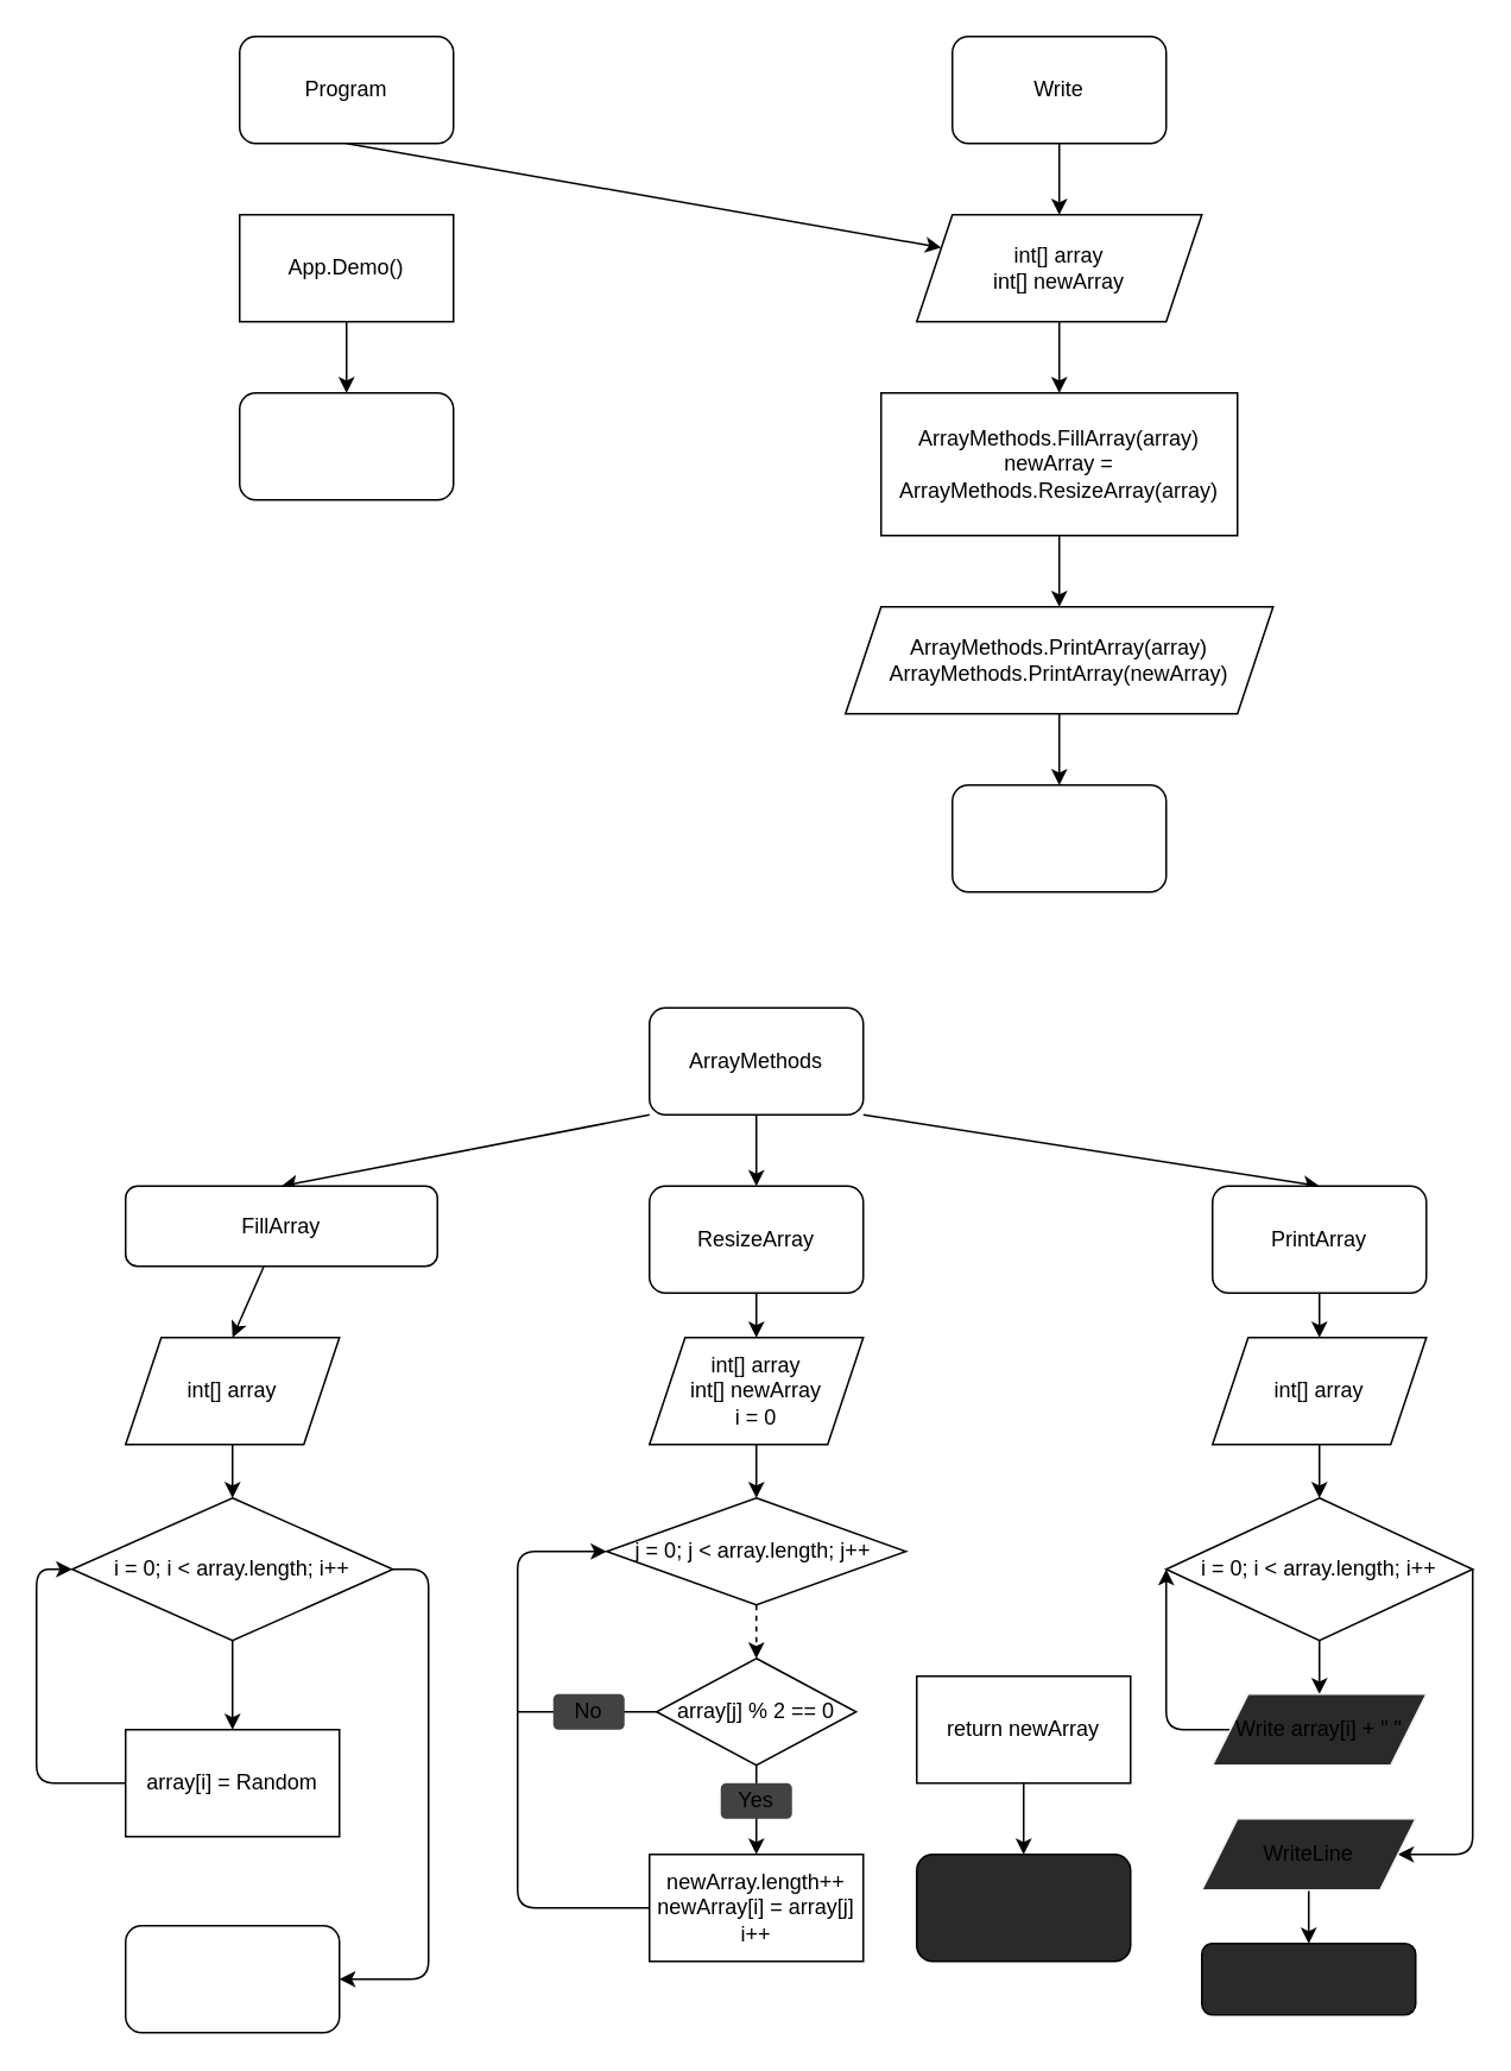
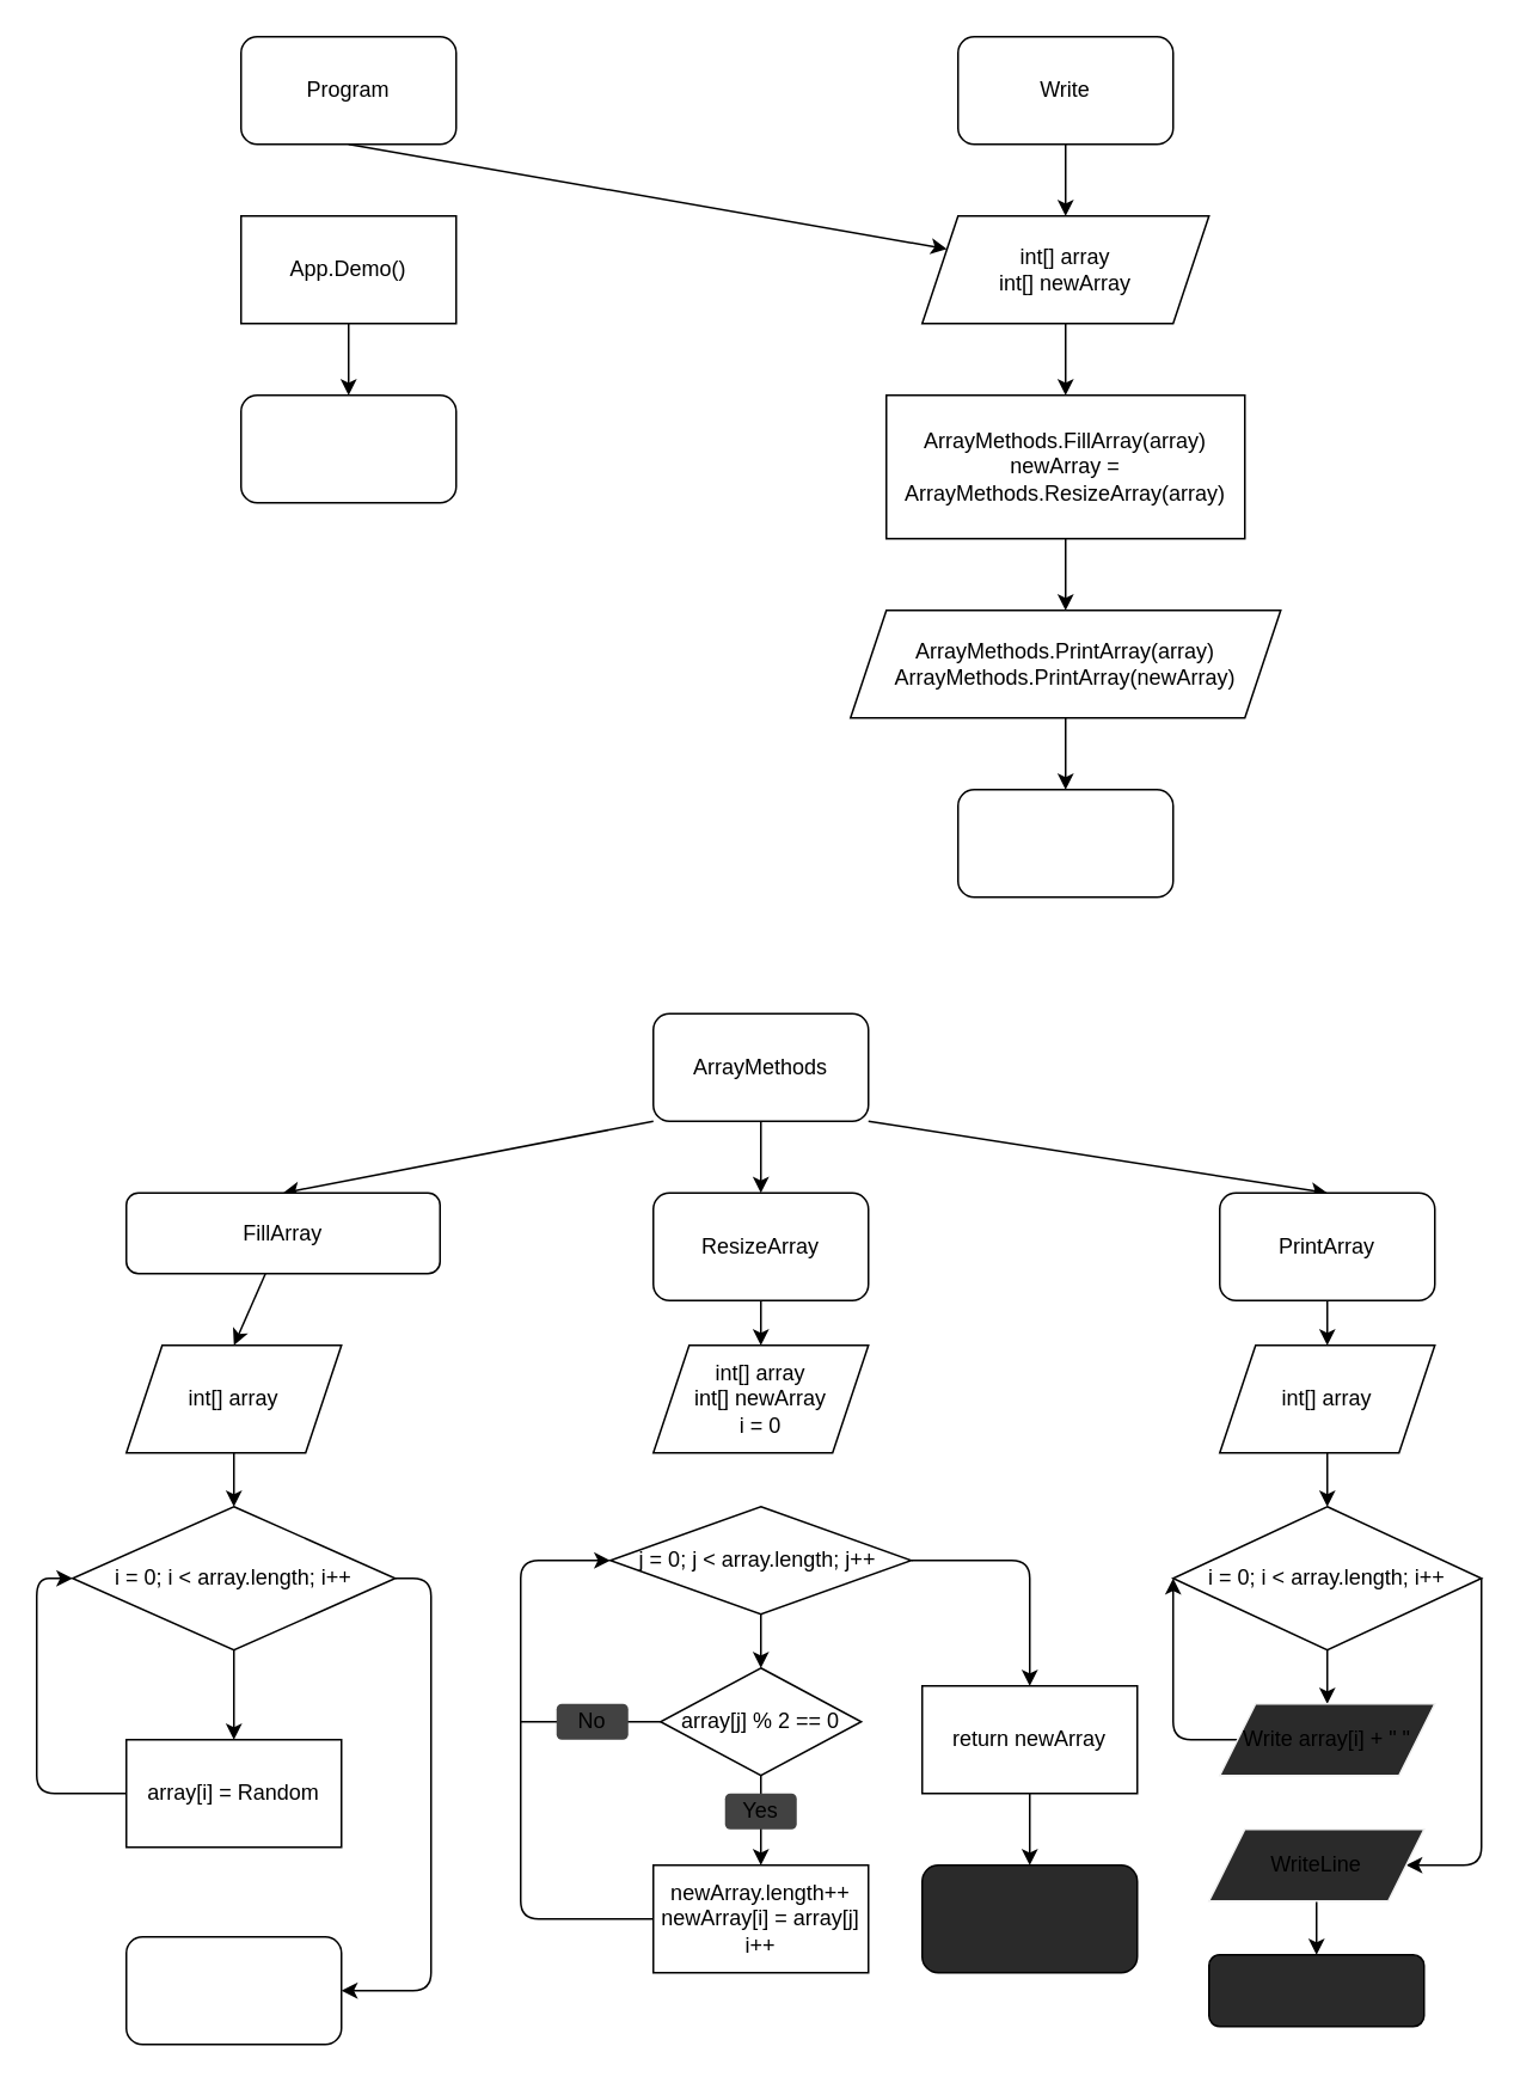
  <mxCell id="0" />
  <mxCell id="1" parent="0" />
  <mxCell id="2" style="edgeStyle=none;html=1;exitX=0.5;exitY=1;exitDx=0;exitDy=0;" edge="1" parent="1" source="3" target="10"><mxGeometry relative="1" as="geometry" /></mxCell>
  <mxCell id="3" value="Program" style="rounded=1;whiteSpace=wrap;html=1;" vertex="1" parent="1"><mxGeometry x="134" y="20" width="120" height="60" as="geometry" /></mxCell>
  <mxCell id="4" value="" style="edgeStyle=none;html=1;" edge="1" parent="1" source="5" target="6"><mxGeometry relative="1" as="geometry" /></mxCell>
  <mxCell id="5" value="App.Demo()" style="rounded=0;whiteSpace=wrap;html=1;" vertex="1" parent="1"><mxGeometry x="134" y="120" width="120" height="60" as="geometry" /></mxCell>
  <mxCell id="6" value="" style="rounded=1;whiteSpace=wrap;html=1;" vertex="1" parent="1"><mxGeometry x="134" y="220" width="120" height="60" as="geometry" /></mxCell>
  <mxCell id="7" value="" style="edgeStyle=none;html=1;" edge="1" parent="1" source="8"><mxGeometry relative="1" as="geometry"><mxPoint x="594" y="120" as="targetPoint" /></mxGeometry></mxCell>
  <mxCell id="8" value="Write" style="rounded=1;whiteSpace=wrap;html=1;" vertex="1" parent="1"><mxGeometry x="534" y="20" width="120" height="60" as="geometry" /></mxCell>
  <mxCell id="9" value="" style="edgeStyle=none;html=1;" edge="1" parent="1" source="10" target="12"><mxGeometry relative="1" as="geometry" /></mxCell>
  <mxCell id="10" value="&lt;font style=&quot;font-size: 12px&quot;&gt;int[] array&lt;br&gt;int[] newArray&lt;br&gt;&lt;/font&gt;" style="shape=parallelogram;perimeter=parallelogramPerimeter;whiteSpace=wrap;html=1;fixedSize=1;" vertex="1" parent="1"><mxGeometry x="514" y="120" width="160" height="60" as="geometry" /></mxCell>
  <mxCell id="11" value="" style="edgeStyle=none;html=1;" edge="1" parent="1" source="12" target="14"><mxGeometry relative="1" as="geometry" /></mxCell>
  <mxCell id="12" value="ArrayMethods.FillArray(array)&lt;br&gt;newArray = ArrayMethods.ResizeArray(array)" style="rounded=0;whiteSpace=wrap;html=1;align=center;" vertex="1" parent="1"><mxGeometry x="494" y="220" width="200" height="80" as="geometry" /></mxCell>
  <mxCell id="13" value="" style="edgeStyle=none;html=1;" edge="1" parent="1" source="14" target="15"><mxGeometry relative="1" as="geometry" /></mxCell>
  <mxCell id="14" value="&lt;font style=&quot;font-size: 12px&quot;&gt;ArrayMethods.PrintArray(array)&lt;br&gt;ArrayMethods.PrintArray(newArray)&lt;br&gt;&lt;/font&gt;" style="shape=parallelogram;perimeter=parallelogramPerimeter;whiteSpace=wrap;html=1;fixedSize=1;" vertex="1" parent="1"><mxGeometry x="474" y="340" width="240" height="60" as="geometry" /></mxCell>
  <mxCell id="15" value="" style="rounded=1;whiteSpace=wrap;html=1;" vertex="1" parent="1"><mxGeometry x="534" y="440" width="120" height="60" as="geometry" /></mxCell>
  <mxCell id="16" value="" style="edgeStyle=none;html=1;exitX=0;exitY=1;exitDx=0;exitDy=0;entryX=0.5;entryY=0;entryDx=0;entryDy=0;" edge="1" parent="1" source="19" target="21"><mxGeometry relative="1" as="geometry" /></mxCell>
  <mxCell id="17" value="" style="edgeStyle=none;html=1;" edge="1" parent="1" source="19" target="23"><mxGeometry relative="1" as="geometry" /></mxCell>
  <mxCell id="18" style="edgeStyle=none;html=1;exitX=1;exitY=1;exitDx=0;exitDy=0;entryX=0.5;entryY=0;entryDx=0;entryDy=0;" edge="1" parent="1" source="19" target="25"><mxGeometry relative="1" as="geometry" /></mxCell>
  <mxCell id="19" value="ArrayMethods" style="rounded=1;whiteSpace=wrap;html=1;" vertex="1" parent="1"><mxGeometry x="364" y="565" width="120" height="60" as="geometry" /></mxCell>
  <mxCell id="20" value="" style="edgeStyle=none;html=1;entryX=0.5;entryY=0;entryDx=0;entryDy=0;" edge="1" parent="1" source="21" target="48"><mxGeometry relative="1" as="geometry"><mxPoint x="130" y="760" as="targetPoint" /></mxGeometry></mxCell>
  <mxCell id="21" value="FillArray" style="rounded=1;whiteSpace=wrap;html=1;" vertex="1" parent="1"><mxGeometry x="70" y="665" width="175" height="45" as="geometry" /></mxCell>
  <mxCell id="22" value="" style="edgeStyle=none;html=1;" edge="1" parent="1" source="23" target="33"><mxGeometry relative="1" as="geometry" /></mxCell>
  <mxCell id="23" value="ResizeArray" style="rounded=1;whiteSpace=wrap;html=1;" vertex="1" parent="1"><mxGeometry x="364" y="665" width="120" height="60" as="geometry" /></mxCell>
  <mxCell id="24" value="" style="edgeStyle=none;html=1;endArrow=classic;endFill=1;" edge="1" parent="1" source="25" target="50"><mxGeometry relative="1" as="geometry" /></mxCell>
  <mxCell id="25" value="PrintArray" style="rounded=1;whiteSpace=wrap;html=1;" vertex="1" parent="1"><mxGeometry x="680" y="665" width="120" height="60" as="geometry" /></mxCell>
  <mxCell id="26" value="" style="edgeStyle=none;html=1;" edge="1" parent="1" source="28" target="30"><mxGeometry relative="1" as="geometry" /></mxCell>
  <mxCell id="27" style="edgeStyle=none;html=1;exitX=1;exitY=0.5;exitDx=0;exitDy=0;entryX=1;entryY=0.5;entryDx=0;entryDy=0;" edge="1" parent="1" source="28" target="31"><mxGeometry relative="1" as="geometry"><Array as="points"><mxPoint x="240" y="880" /><mxPoint x="240" y="1110" /></Array></mxGeometry></mxCell>
  <mxCell id="28" value="i = 0; i &amp;lt; array.length; i++" style="rhombus;whiteSpace=wrap;html=1;" vertex="1" parent="1"><mxGeometry x="40" y="840" width="180" height="80" as="geometry" /></mxCell>
  <mxCell id="29" style="edgeStyle=none;html=1;exitX=0;exitY=0.5;exitDx=0;exitDy=0;entryX=0;entryY=0.5;entryDx=0;entryDy=0;" edge="1" parent="1" source="30" target="28"><mxGeometry relative="1" as="geometry"><Array as="points"><mxPoint x="20" y="1000" /><mxPoint x="20" y="880" /></Array></mxGeometry></mxCell>
  <mxCell id="30" value="array[i] = Random" style="rounded=0;whiteSpace=wrap;html=1;" vertex="1" parent="1"><mxGeometry x="70" y="970" width="120" height="60" as="geometry" /></mxCell>
  <mxCell id="31" value="" style="rounded=1;whiteSpace=wrap;html=1;" vertex="1" parent="1"><mxGeometry x="70" y="1080" width="120" height="60" as="geometry" /></mxCell>
- <mxCell id="32" value="" style="edgeStyle=none;html=1;" edge="1" parent="1" source="33" target="36"><mxGeometry relative="1" as="geometry" /></mxCell>
  <mxCell id="33" value="int[] array&lt;br&gt;int[] newArray&lt;br&gt;i = 0" style="shape=parallelogram;perimeter=parallelogramPerimeter;whiteSpace=wrap;html=1;fixedSize=1;" vertex="1" parent="1"><mxGeometry x="364" y="750" width="120" height="60" as="geometry" /></mxCell>
- <mxCell id="34" value="" style="edgeStyle=none;html=1;dashed=1;" edge="1" parent="1" source="36" target="39"><mxGeometry relative="1" as="geometry" /></mxCell>
+ <mxCell id="34" value="" style="edgeStyle=none;html=1;" edge="1" parent="1" source="36" target="39"><mxGeometry relative="1" as="geometry" /></mxCell>
+ <mxCell id="35" style="edgeStyle=none;html=1;exitX=1;exitY=0.5;exitDx=0;exitDy=0;entryX=0.5;entryY=0;entryDx=0;entryDy=0;endArrow=classic;endFill=1;" edge="1" parent="1" source="36" target="45"><mxGeometry relative="1" as="geometry"><Array as="points"><mxPoint x="574" y="870" /></Array></mxGeometry></mxCell>
  <mxCell id="36" value="j = 0; j &amp;lt; array.length; j++&amp;nbsp;" style="rhombus;whiteSpace=wrap;html=1;" vertex="1" parent="1"><mxGeometry x="340" y="840" width="168" height="60" as="geometry" /></mxCell>
  <mxCell id="37" value="" style="edgeStyle=none;html=1;" edge="1" parent="1" source="39" target="41"><mxGeometry relative="1" as="geometry" /></mxCell>
  <mxCell id="38" style="edgeStyle=none;html=1;exitX=0;exitY=0.5;exitDx=0;exitDy=0;endArrow=none;endFill=0;" edge="1" parent="1" source="39"><mxGeometry relative="1" as="geometry"><mxPoint x="290" y="960" as="targetPoint" /></mxGeometry></mxCell>
  <mxCell id="39" value="array[j] % 2 == 0" style="rhombus;whiteSpace=wrap;html=1;" vertex="1" parent="1"><mxGeometry x="368" y="930" width="112" height="60" as="geometry" /></mxCell>
  <mxCell id="40" style="edgeStyle=none;html=1;exitX=0;exitY=0.5;exitDx=0;exitDy=0;entryX=0;entryY=0.5;entryDx=0;entryDy=0;" edge="1" parent="1" source="41" target="36"><mxGeometry relative="1" as="geometry"><Array as="points"><mxPoint x="290" y="1070" /><mxPoint x="290" y="870" /></Array></mxGeometry></mxCell>
  <mxCell id="41" value="newArray.length++&lt;br&gt;newArray[i] = array[j]&lt;br&gt;i++" style="rounded=0;whiteSpace=wrap;html=1;" vertex="1" parent="1"><mxGeometry x="364" y="1040" width="120" height="60" as="geometry" /></mxCell>
  <mxCell id="42" value="Yes" style="text;html=1;align=center;verticalAlign=middle;whiteSpace=wrap;rounded=1;fillColor=#424242;" vertex="1" parent="1"><mxGeometry x="404" y="1000" width="40" height="20" as="geometry" /></mxCell>
  <mxCell id="43" value="No" style="text;html=1;align=center;verticalAlign=middle;whiteSpace=wrap;rounded=1;fillColor=#424242;" vertex="1" parent="1"><mxGeometry x="310" y="950" width="40" height="20" as="geometry" /></mxCell>
  <mxCell id="44" value="" style="edgeStyle=none;html=1;endArrow=classic;endFill=1;" edge="1" parent="1" source="45" target="46"><mxGeometry relative="1" as="geometry" /></mxCell>
  <mxCell id="45" value="return newArray" style="rounded=0;whiteSpace=wrap;html=1;" vertex="1" parent="1"><mxGeometry x="514" y="940" width="120" height="60" as="geometry" /></mxCell>
  <mxCell id="46" value="" style="rounded=1;whiteSpace=wrap;html=1;fillColor=#2A2A2A;" vertex="1" parent="1"><mxGeometry x="514" y="1040" width="120" height="60" as="geometry" /></mxCell>
  <mxCell id="47" value="" style="edgeStyle=none;html=1;endArrow=classic;endFill=1;" edge="1" parent="1" source="48" target="28"><mxGeometry relative="1" as="geometry" /></mxCell>
  <mxCell id="48" value="int[] array" style="shape=parallelogram;perimeter=parallelogramPerimeter;whiteSpace=wrap;html=1;fixedSize=1;" vertex="1" parent="1"><mxGeometry x="70" y="750" width="120" height="60" as="geometry" /></mxCell>
  <mxCell id="49" value="" style="edgeStyle=none;html=1;endArrow=classic;endFill=1;" edge="1" parent="1" source="50" target="53"><mxGeometry relative="1" as="geometry" /></mxCell>
  <mxCell id="50" value="int[] array" style="shape=parallelogram;perimeter=parallelogramPerimeter;whiteSpace=wrap;html=1;fixedSize=1;" vertex="1" parent="1"><mxGeometry x="680" y="750" width="120" height="60" as="geometry" /></mxCell>
  <mxCell id="51" value="" style="edgeStyle=none;html=1;endArrow=classic;endFill=1;" edge="1" parent="1" source="53" target="55"><mxGeometry relative="1" as="geometry" /></mxCell>
  <mxCell id="52" style="edgeStyle=none;html=1;exitX=1;exitY=0.5;exitDx=0;exitDy=0;entryX=1;entryY=0.5;entryDx=0;entryDy=0;endArrow=classic;endFill=1;" edge="1" parent="1" source="53" target="57"><mxGeometry relative="1" as="geometry"><Array as="points"><mxPoint x="826" y="1040" /></Array></mxGeometry></mxCell>
  <mxCell id="53" value="i = 0; i &amp;lt; array.length; i++" style="rhombus;whiteSpace=wrap;html=1;" vertex="1" parent="1"><mxGeometry x="654" y="840" width="172" height="80" as="geometry" /></mxCell>
  <mxCell id="54" style="edgeStyle=none;html=1;exitX=0;exitY=0.5;exitDx=0;exitDy=0;entryX=0;entryY=0.5;entryDx=0;entryDy=0;endArrow=classic;endFill=1;" edge="1" parent="1" source="55" target="53"><mxGeometry relative="1" as="geometry"><Array as="points"><mxPoint x="654" y="970" /></Array></mxGeometry></mxCell>
  <mxCell id="55" value="Write array[i] + &quot; &quot;" style="shape=parallelogram;perimeter=parallelogramPerimeter;whiteSpace=wrap;html=1;fixedSize=1;rounded=0;strokeColor=#f0f0f0;fillColor=#2A2A2A;" vertex="1" parent="1"><mxGeometry x="680" y="950" width="120" height="40" as="geometry" /></mxCell>
  <mxCell id="56" value="" style="edgeStyle=none;html=1;endArrow=classic;endFill=1;" edge="1" parent="1" source="57" target="58"><mxGeometry relative="1" as="geometry" /></mxCell>
  <mxCell id="57" value="WriteLine" style="shape=parallelogram;perimeter=parallelogramPerimeter;whiteSpace=wrap;html=1;fixedSize=1;rounded=0;strokeColor=#f0f0f0;fillColor=#2A2A2A;" vertex="1" parent="1"><mxGeometry x="674" y="1020" width="120" height="40" as="geometry" /></mxCell>
  <mxCell id="58" value="" style="rounded=1;whiteSpace=wrap;html=1;fillColor=#2A2A2A;" vertex="1" parent="1"><mxGeometry x="674" y="1090" width="120" height="40" as="geometry" /></mxCell>
